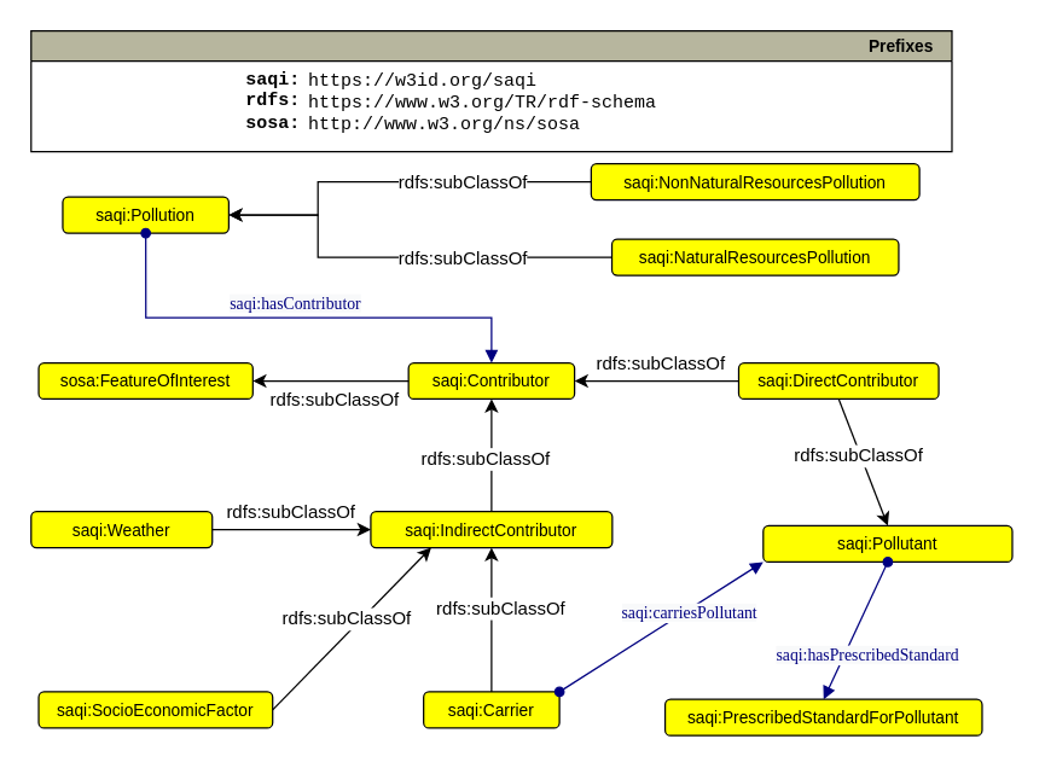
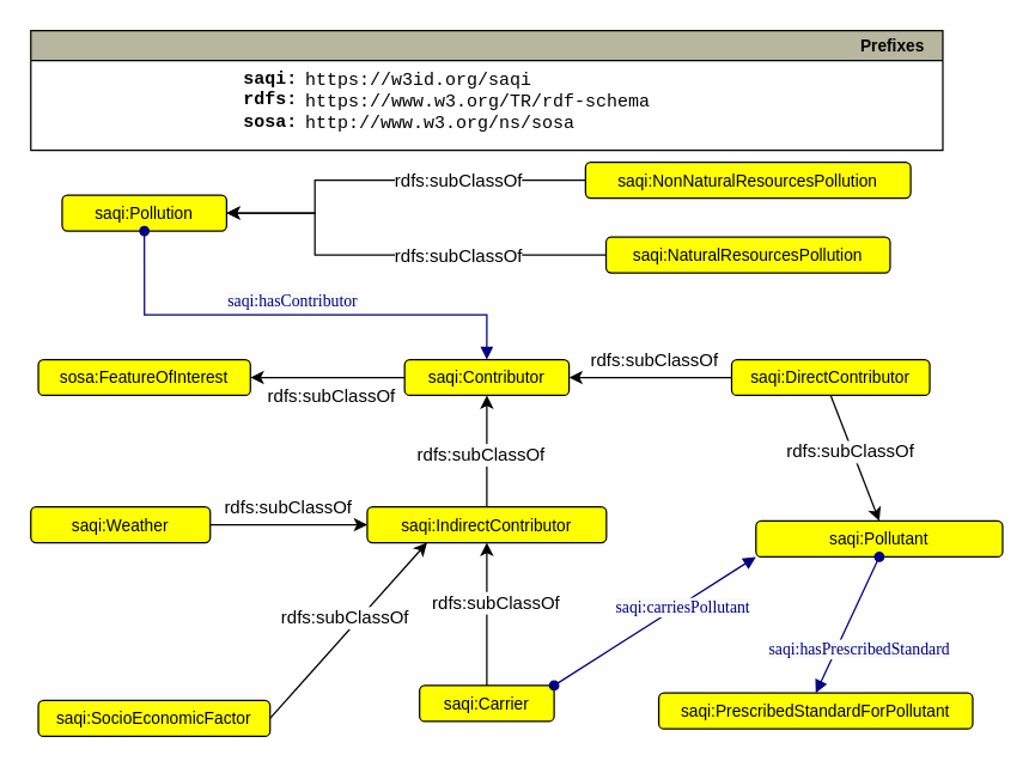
  <mxCell id="0" />
  <mxCell id="1" parent="0" />
  <mxCell id="2" value="saqi:Contributor" style="graphMlID=n4;shape=rect;rounded=1;arcsize=30;fillColor=#ffff00;strokeColor=#000000;strokeWidth=1.0;fontSize=11;" parent="1" vertex="1"><mxGeometry x="270" y="240" width="110" height="24" as="geometry" /></mxCell>
  <mxCell id="3" value="Prefixes" style="graphMlID=n0;shape=swimlane;startSize=20;fillColor=#b7b69e;strokeColor=#000000;strokeWidth=1.0;align=right;spacingRight=10;fontStyle=1;fontSize=11;" parent="1" vertex="1"><mxGeometry x="20" width="610" height="80" as="geometry" y="20" /></mxCell>
  <mxCell id="4" value="&lt;b&gt;saqi:&lt;/b&gt;&lt;b&gt;&lt;br&gt;&lt;/b&gt;&lt;b&gt;rdfs:&lt;br&gt;&lt;/b&gt;&lt;b style=&quot;border-color: var(--border-color);&quot;&gt;sosa:&lt;/b&gt;&lt;b&gt;&lt;br&gt;&lt;br&gt;&lt;/b&gt;" style="text;html=1;align=center;verticalAlign=middle;resizable=0;points=[];autosize=1;fontFamily=Courier New;" parent="3" vertex="1"><mxGeometry x="129.996" y="19" width="60" height="70" as="geometry" /></mxCell>
  <mxCell id="5" value="https://w3id.org/saqi&lt;br&gt;https://www.w3.org/TR/rdf-schema&lt;br&gt;http://www.w3.org/ns/sosa" style="text;html=1;align=left;verticalAlign=middle;resizable=0;points=[];autosize=1;fontFamily=Courier New;rounded=1;glass=0;" parent="3" vertex="1"><mxGeometry x="182" y="18" width="250" height="60" as="geometry" /></mxCell>
  <mxCell id="6" value="saqi:IndirectContributor" style="graphMlID=n4;shape=rect;rounded=1;arcsize=30;fillColor=#ffff00;strokeColor=#000000;strokeWidth=1.0;fontSize=11;" parent="1" vertex="1"><mxGeometry x="245" y="338.5" width="160" height="24" as="geometry" /></mxCell>
  <mxCell id="7" value="saqi:DirectContributor" style="graphMlID=n4;shape=rect;rounded=1;arcsize=30;fillColor=#ffff00;strokeColor=#000000;strokeWidth=1.0;fontSize=11;" parent="1" vertex="1"><mxGeometry x="488.75" y="240" width="132.5" height="24" as="geometry" /></mxCell>
  <mxCell id="8" value="" style="endArrow=none;html=1;textDirection=ltr;fontSize=11;strokeWidth=1;exitX=0.5;exitY=1;exitDx=0;exitDy=0;entryX=0.5;entryY=0;entryDx=0;entryDy=0;startArrow=classic;startFill=1;endFill=0;" parent="1" source="2" target="6" edge="1"><mxGeometry width="50" height="50" relative="1" as="geometry"><mxPoint x="405" y="378" as="sourcePoint" /><mxPoint x="552.95" y="378" as="targetPoint" /></mxGeometry></mxCell>
  <mxCell id="9" value="rdfs:subClassOf" style="text;html=1;align=center;verticalAlign=middle;resizable=0;points=[];labelBackgroundColor=#ffffff;rotation=0;" parent="8" vertex="1" connectable="0"><mxGeometry x="-0.221" relative="1" as="geometry"><mxPoint x="-5" y="10" as="offset" /></mxGeometry></mxCell>
  <mxCell id="10" value="" style="endArrow=none;html=1;textDirection=ltr;fontSize=11;strokeWidth=1;exitX=1;exitY=0.5;exitDx=0;exitDy=0;startArrow=classic;startFill=1;endFill=0;entryX=0;entryY=0.5;entryDx=0;entryDy=0;" parent="1" source="2" target="7" edge="1"><mxGeometry width="50" height="50" relative="1" as="geometry"><mxPoint x="330" y="174" as="sourcePoint" /><mxPoint x="395" y="188" as="targetPoint" /></mxGeometry></mxCell>
  <mxCell id="11" value="rdfs:subClassOf" style="text;html=1;align=center;verticalAlign=middle;resizable=0;points=[];labelBackgroundColor=#ffffff;rotation=0;" parent="10" vertex="1" connectable="0"><mxGeometry x="-0.221" relative="1" as="geometry"><mxPoint x="14" y="-12" as="offset" /></mxGeometry></mxCell>
  <mxCell id="12" value="saqi:Carrier" style="graphMlID=n4;shape=rect;rounded=1;arcsize=30;fillColor=#ffff00;strokeColor=#000000;strokeWidth=1.0;fontSize=11;" parent="1" vertex="1"><mxGeometry x="280" y="458" width="90" height="24" as="geometry" /></mxCell>
  <mxCell id="13" value="" style="endArrow=none;html=1;textDirection=ltr;fontSize=11;strokeWidth=1;exitX=0.5;exitY=1;exitDx=0;exitDy=0;entryX=0.5;entryY=0;entryDx=0;entryDy=0;startArrow=classic;startFill=1;endFill=0;" parent="1" source="6" target="12" edge="1"><mxGeometry width="50" height="50" relative="1" as="geometry"><mxPoint x="230" y="356" as="sourcePoint" /><mxPoint x="345" y="404" as="targetPoint" /></mxGeometry></mxCell>
  <mxCell id="14" value="rdfs:subClassOf" style="text;html=1;align=center;verticalAlign=middle;resizable=0;points=[];labelBackgroundColor=#ffffff;rotation=0;" parent="13" vertex="1" connectable="0"><mxGeometry x="-0.221" relative="1" as="geometry"><mxPoint x="5" y="3" as="offset" /></mxGeometry></mxCell>
  <mxCell id="15" value="saqi:Pollutant" style="graphMlID=n4;shape=rect;rounded=1;arcsize=30;fillColor=#ffff00;strokeColor=#000000;strokeWidth=1.0;fontSize=11;" parent="1" vertex="1"><mxGeometry x="505" y="348" width="165" height="24" as="geometry" /></mxCell>
  <mxCell id="16" value="" style="endArrow=classic;html=1;textDirection=ltr;fontSize=11;strokeWidth=1;exitX=0.5;exitY=1;exitDx=0;exitDy=0;entryX=0.5;entryY=0;entryDx=0;entryDy=0;" parent="1" source="7" target="15" edge="1"><mxGeometry width="50" height="50" relative="1" as="geometry"><mxPoint x="555" y="204" as="sourcePoint" /><mxPoint x="670" y="300" as="targetPoint" /></mxGeometry></mxCell>
  <mxCell id="17" value="rdfs:subClassOf" style="text;html=1;align=center;verticalAlign=middle;resizable=0;points=[];labelBackgroundColor=#ffffff;rotation=0;" parent="16" vertex="1" connectable="0"><mxGeometry x="-0.221" relative="1" as="geometry"><mxPoint y="5" as="offset" /></mxGeometry></mxCell>
- <mxCell id="18" value="saqi:SocioEconomicFactor" style="graphMlID=n4;shape=rect;rounded=1;arcsize=30;fillColor=#ffff00;strokeColor=#000000;strokeWidth=1.0;fontSize=11;" parent="1" vertex="1"><mxGeometry x="25" y="458" width="155" height="24" as="geometry" /></mxCell>
+ <mxCell id="18" value="saqi:SocioEconomicFactor" style="graphMlID=n4;shape=rect;rounded=1;arcsize=30;fillColor=#ffff00;strokeColor=#000000;strokeWidth=1.0;fontSize=11;" parent="1" vertex="1"><mxGeometry x="25" y="468" width="155" height="24" as="geometry" /></mxCell>
  <mxCell id="19" value="" style="endArrow=none;html=1;textDirection=ltr;fontSize=11;strokeWidth=1;exitX=0.25;exitY=1;exitDx=0;exitDy=0;entryX=1;entryY=0.5;entryDx=0;entryDy=0;startArrow=classic;startFill=1;endFill=0;" parent="1" source="6" target="18" edge="1"><mxGeometry width="50" height="50" relative="1" as="geometry"><mxPoint x="115" y="312" as="sourcePoint" /><mxPoint x="215" y="414" as="targetPoint" /></mxGeometry></mxCell>
  <mxCell id="20" value="rdfs:subClassOf" style="text;html=1;align=center;verticalAlign=middle;resizable=0;points=[];labelBackgroundColor=#ffffff;rotation=0;" parent="19" vertex="1" connectable="0"><mxGeometry x="-0.221" relative="1" as="geometry"><mxPoint x="-15" y="5" as="offset" /></mxGeometry></mxCell>
  <mxCell id="21" value="saqi:Weather" style="graphMlID=n4;shape=rect;rounded=1;arcsize=30;fillColor=#ffff00;strokeColor=#000000;strokeWidth=1.0;fontSize=11;" parent="1" vertex="1"><mxGeometry x="20" y="338.5" width="120" height="24" as="geometry" /></mxCell>
  <mxCell id="22" value="" style="endArrow=none;html=1;textDirection=ltr;fontSize=11;strokeWidth=1;entryX=1;entryY=0.5;entryDx=0;entryDy=0;exitX=0;exitY=0.5;exitDx=0;exitDy=0;startArrow=classic;startFill=1;endFill=0;" parent="1" source="6" target="21" edge="1"><mxGeometry width="50" height="50" relative="1" as="geometry"><mxPoint x="215" y="308" as="sourcePoint" /><mxPoint x="105" y="414" as="targetPoint" /></mxGeometry></mxCell>
  <mxCell id="23" value="rdfs:subClassOf" style="text;html=1;align=center;verticalAlign=middle;resizable=0;points=[];labelBackgroundColor=#ffffff;rotation=0;" parent="22" vertex="1" connectable="0"><mxGeometry x="-0.221" relative="1" as="geometry"><mxPoint x="-13" y="-12" as="offset" /></mxGeometry></mxCell>
  <mxCell id="24" value="" style="graphMlID=e0;rounded=0;endArrow=block;strokeColor=#000080;strokeWidth=1.0;startArrow=oval;startFill=1;endFill=1;fontSize=11;fontColor=#000080;entryX=0.5;entryY=0;entryDx=0;entryDy=0;exitX=0.5;exitY=1;exitDx=0;exitDy=0;" parent="1" source="15" target="33" edge="1"><mxGeometry relative="1" as="geometry"><mxPoint x="615" y="190" as="sourcePoint" /><mxPoint x="785" y="188" as="targetPoint" /></mxGeometry></mxCell>
  <mxCell id="25" value="&lt;span style=&quot;color: rgb(0 , 0 , 128) ; font-family: &amp;quot;dialog&amp;quot; ; font-size: 11px ; background-color: rgb(248 , 249 , 250)&quot;&gt;saqi:hasPrescribedStandard&lt;/span&gt;" style="text;html=1;align=center;verticalAlign=middle;resizable=0;points=[];labelBackgroundColor=#ffffff;fontSize=11;" parent="24" vertex="1" connectable="0"><mxGeometry x="-0.017" y="2" relative="1" as="geometry"><mxPoint x="5" y="16" as="offset" /></mxGeometry></mxCell>
  <mxCell id="26" value="saqi:Pollution" style="graphMlID=n4;shape=rect;rounded=1;arcsize=30;fillColor=#ffff00;strokeColor=#000000;strokeWidth=1.0;fontSize=11;" parent="1" vertex="1"><mxGeometry x="40.94" y="130" width="110" height="24" as="geometry" /></mxCell>
  <mxCell id="27" value="" style="graphMlID=e0;rounded=0;endArrow=block;strokeColor=#000080;strokeWidth=1.0;startArrow=oval;startFill=1;endFill=1;fontSize=11;fontColor=#000080;exitX=0.5;exitY=1;exitDx=0;exitDy=0;entryX=0.5;entryY=0;entryDx=0;entryDy=0;" parent="1" source="26" target="2" edge="1"><mxGeometry relative="1" as="geometry"><mxPoint x="115" y="220" as="sourcePoint" /><mxPoint x="227.5" y="164" as="targetPoint" /><Array as="points"><mxPoint x="96" y="210" /><mxPoint x="325" y="210" /></Array></mxGeometry></mxCell>
  <mxCell id="28" value="&lt;span style=&quot;color: rgb(0 , 0 , 128) ; font-family: &amp;quot;dialog&amp;quot; ; font-size: 11px ; background-color: rgb(248 , 249 , 250)&quot;&gt;saqi:hasContributor&lt;/span&gt;" style="text;html=1;align=center;verticalAlign=middle;resizable=0;points=[];labelBackgroundColor=#ffffff;fontSize=11;" parent="27" vertex="1" connectable="0"><mxGeometry x="-0.017" y="2" relative="1" as="geometry"><mxPoint y="-8" as="offset" /></mxGeometry></mxCell>
  <mxCell id="29" value="saqi:NaturalResourcesPollution" style="graphMlID=n4;shape=rect;rounded=1;arcsize=30;fillColor=#ffff00;strokeColor=#000000;strokeWidth=1.0;fontSize=11;" parent="1" vertex="1"><mxGeometry x="404.75" y="158" width="190" height="24" as="geometry" /></mxCell>
  <mxCell id="30" value="saqi:NonNaturalResourcesPollution" style="graphMlID=n4;shape=rect;rounded=1;arcsize=30;fillColor=#ffff00;strokeColor=#000000;strokeWidth=1.0;fontSize=11;" parent="1" vertex="1"><mxGeometry x="391" y="108" width="217.5" height="24" as="geometry" /></mxCell>
  <mxCell id="31" value="" style="graphMlID=e0;rounded=0;endArrow=block;strokeColor=#000080;strokeWidth=1.0;startArrow=oval;startFill=1;endFill=1;fontSize=11;fontColor=#000080;entryX=0;entryY=1;entryDx=0;entryDy=0;exitX=1;exitY=0;exitDx=0;exitDy=0;" parent="1" source="12" target="15" edge="1"><mxGeometry relative="1" as="geometry"><mxPoint x="305" y="332" as="sourcePoint" /><mxPoint x="405" y="332" as="targetPoint" /></mxGeometry></mxCell>
  <mxCell id="32" value="&lt;span style=&quot;color: rgb(0 , 0 , 128) ; font-family: &amp;quot;dialog&amp;quot; ; font-size: 11px ; background-color: rgb(248 , 249 , 250)&quot;&gt;saqi:carriesPollutant&lt;/span&gt;" style="text;html=1;align=center;verticalAlign=middle;resizable=0;points=[];labelBackgroundColor=#ffffff;fontSize=11;" parent="31" vertex="1" connectable="0"><mxGeometry x="-0.017" y="2" relative="1" as="geometry"><mxPoint x="20" y="-8" as="offset" /></mxGeometry></mxCell>
  <mxCell id="33" value="saqi:PrescribedStandardForPollutant" style="graphMlID=n4;shape=rect;rounded=1;arcsize=30;fillColor=#ffff00;strokeColor=#000000;strokeWidth=1.0;fontSize=11;" parent="1" vertex="1"><mxGeometry x="440" y="463" width="210" height="24" as="geometry" /></mxCell>
  <mxCell id="34" value="sosa:FeatureOfInterest" style="graphMlID=n4;shape=rect;rounded=1;arcsize=30;fillColor=#ffff00;strokeColor=#000000;strokeWidth=1.0;fontSize=11;" parent="1" vertex="1"><mxGeometry x="25.01" y="240" width="141.87" height="24" as="geometry" /></mxCell>
  <mxCell id="35" value="" style="endArrow=classic;html=1;textDirection=ltr;fontSize=11;strokeWidth=1;exitX=0;exitY=0.5;exitDx=0;exitDy=0;startArrow=none;startFill=0;endFill=1;entryX=1;entryY=0.5;entryDx=0;entryDy=0;" parent="1" source="2" target="34" edge="1"><mxGeometry width="50" height="50" relative="1" as="geometry"><mxPoint x="390" y="270.5" as="sourcePoint" /><mxPoint x="499" y="270.5" as="targetPoint" /></mxGeometry></mxCell>
  <mxCell id="36" value="rdfs:subClassOf" style="text;html=1;align=center;verticalAlign=middle;resizable=0;points=[];labelBackgroundColor=#ffffff;rotation=0;" parent="35" vertex="1" connectable="0"><mxGeometry x="-0.221" relative="1" as="geometry"><mxPoint x="-10" y="12" as="offset" /></mxGeometry></mxCell>
  <mxCell id="37" value="" style="endArrow=none;html=1;textDirection=ltr;fontSize=11;strokeWidth=1;exitX=1;exitY=0.5;exitDx=0;exitDy=0;startArrow=classic;startFill=1;endFill=0;entryX=0;entryY=0.5;entryDx=0;entryDy=0;rounded=0;" parent="1" source="26" target="30" edge="1"><mxGeometry width="50" height="50" relative="1" as="geometry"><mxPoint x="190" y="150" as="sourcePoint" /><mxPoint x="299" y="150" as="targetPoint" /><Array as="points"><mxPoint x="210" y="142" /><mxPoint x="210" y="120" /></Array></mxGeometry></mxCell>
  <mxCell id="38" value="rdfs:subClassOf" style="text;html=1;align=center;verticalAlign=middle;resizable=0;points=[];labelBackgroundColor=#ffffff;rotation=0;" parent="37" vertex="1" connectable="0"><mxGeometry x="-0.25" relative="1" as="geometry"><mxPoint x="79" as="offset" /></mxGeometry></mxCell>
  <mxCell id="39" value="" style="endArrow=none;html=1;textDirection=ltr;fontSize=11;strokeWidth=1;exitX=1;exitY=0.5;exitDx=0;exitDy=0;startArrow=classic;startFill=1;endFill=0;entryX=0;entryY=0.5;entryDx=0;entryDy=0;rounded=0;" parent="1" source="26" target="29" edge="1"><mxGeometry width="50" height="50" relative="1" as="geometry"><mxPoint x="161" y="174" as="sourcePoint" /><mxPoint x="360" y="150" as="targetPoint" /><Array as="points"><mxPoint x="210" y="142" /><mxPoint x="210" y="170" /></Array></mxGeometry></mxCell>
  <mxCell id="40" value="rdfs:subClassOf" style="text;html=1;align=center;verticalAlign=middle;resizable=0;points=[];labelBackgroundColor=#ffffff;rotation=0;" parent="39" vertex="1" connectable="0"><mxGeometry x="-0.221" relative="1" as="geometry"><mxPoint x="73" as="offset" /></mxGeometry></mxCell>
